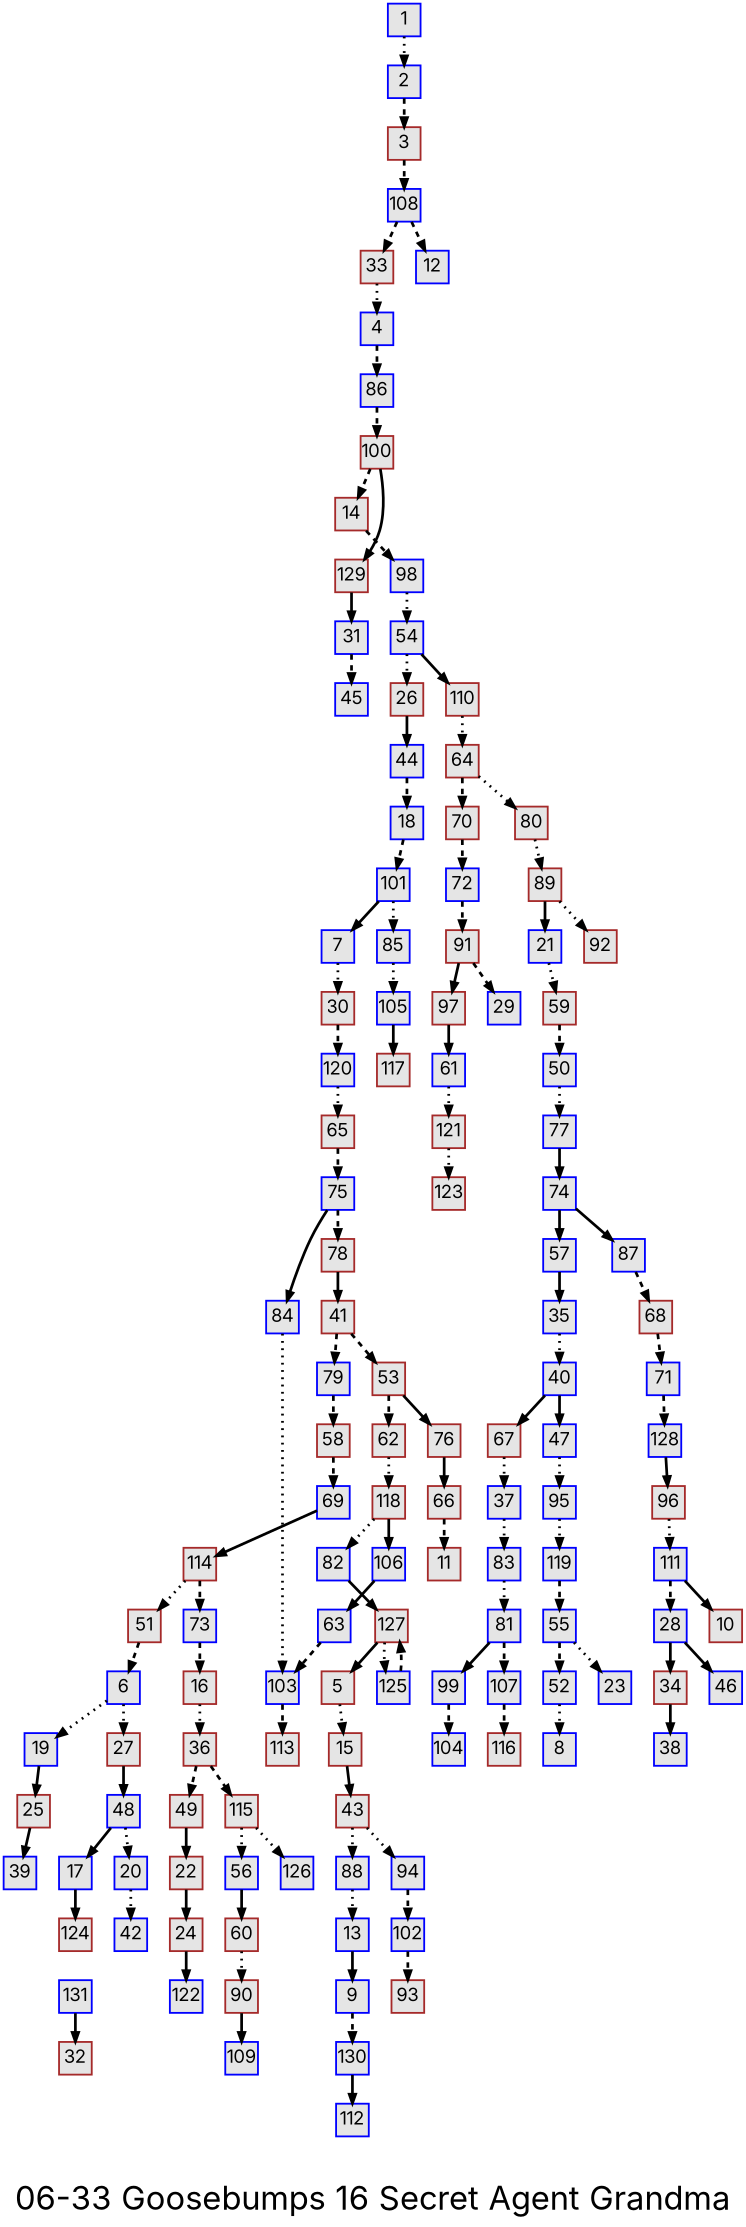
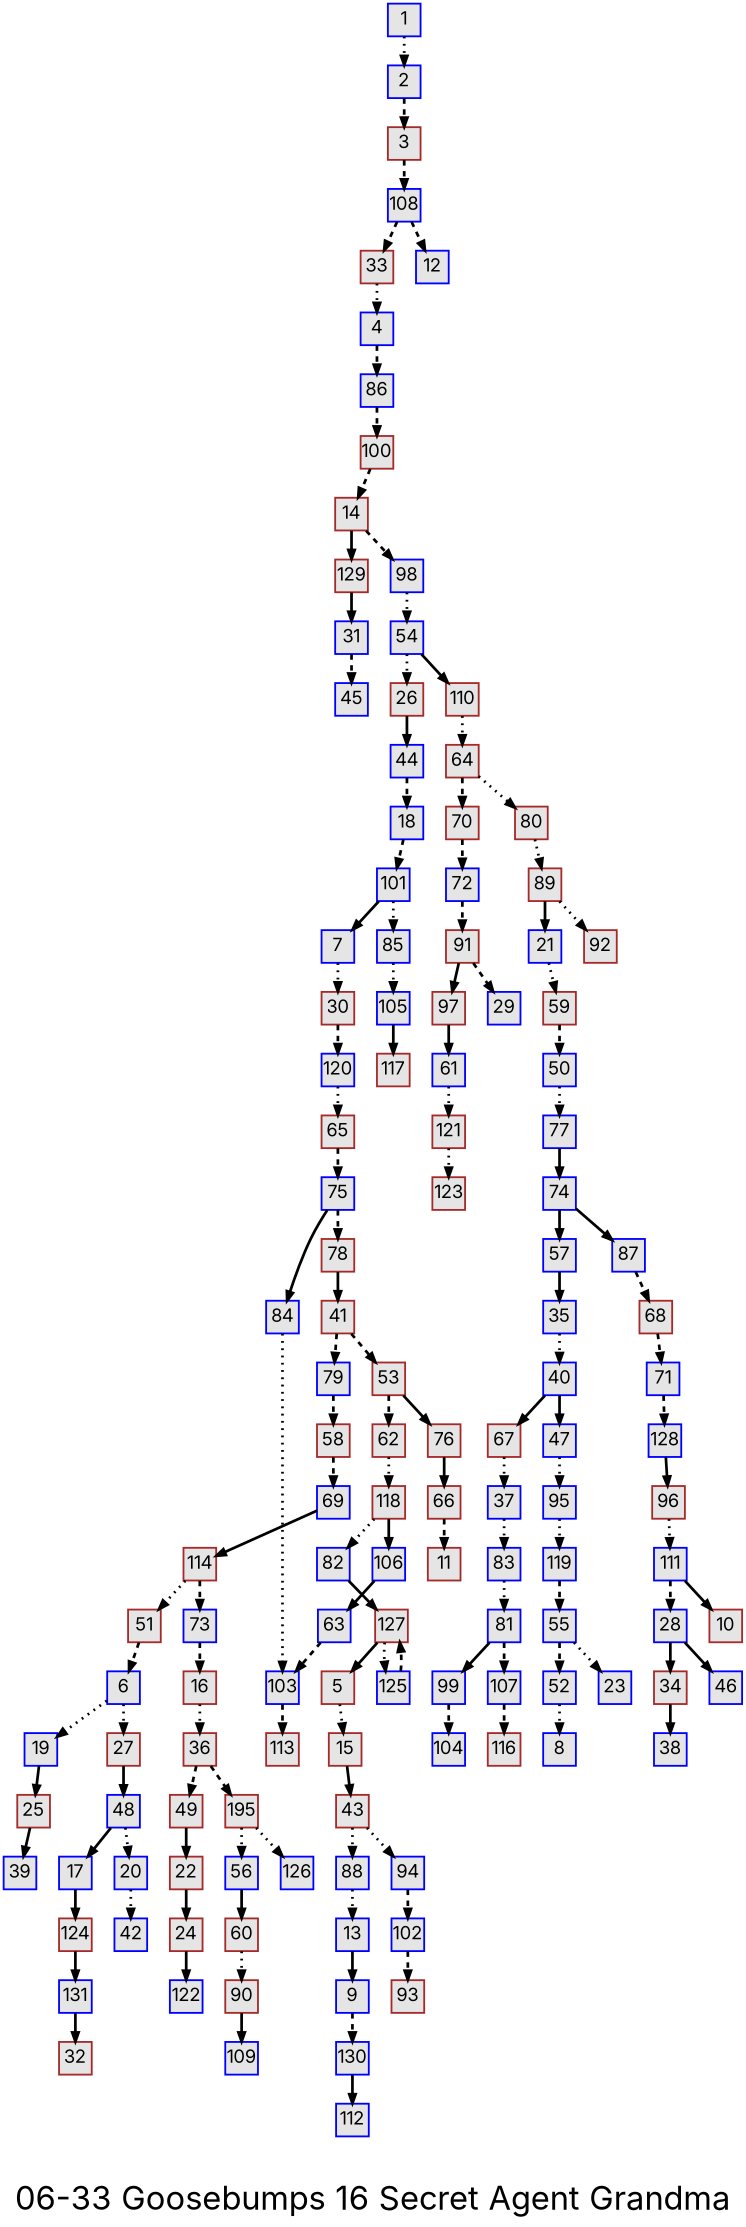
  digraph {
    fontname=Inter
    fontsize=36
    label="06-33 Goosebumps 16 Secret Agent Grandma"
    nodesep=0.35
    ordering=out
    rankdir=TB
    ranksep=0.45
    node [color=blue fillcolor=grey90 fixedsize=true fontname=Inter fontsize=20 labelfloat=true margin="0,0" penwidth=2 regular=true shape=rect style=filled]
    edge [fontname=Inter fontsize=12 labelfloat=true penwidth=3 style=dashed]
    1
    2
    3 [color=brown]
    108
    33 [color=brown]
    12
    4
    86
    100 [color=brown]
    14 [color=brown]
    129 [color=brown]
    5 [color=brown]
    15 [color=brown]
    43 [color=brown]
    88
    94
    6
    19
    27 [color=brown]
    25 [color=brown]
    48
    39
    17
    20
    30 [color=brown]
    7
    120
    65 [color=brown]
    9
    130
    112
    13
    98
    54
    26 [color=brown]
    110 [color=brown]
    102
    16 [color=brown]
    36 [color=brown]
    49 [color=brown]
-   115 [color=brown]
+   115 [color=brown label=195]
    22 [color=brown]
    56
    126
    124 [color=brown]
    131
    32 [color=brown]
    18
    101
    85
    105
    42
    59 [color=brown]
    21
    50
    77
    24 [color=brown]
    122
    44
    34 [color=brown]
    28
    46
    38
    75
    31
    45
    35
    40
    67 [color=brown]
    47
    37
    95
    60 [color=brown]
    83
    81
    99
    107
    119
    41 [color=brown]
    79
    53 [color=brown]
    58 [color=brown]
    62 [color=brown]
    76 [color=brown]
    69
    118 [color=brown]
    66 [color=brown]
    93 [color=brown]
    55
    74
    57
    87
    51 [color=brown]
    52
    8
    82
    106
    11 [color=brown]
    64 [color=brown]
    70 [color=brown]
    80 [color=brown]
    23
    90 [color=brown]
    109
    114 [color=brown]
    73
    121 [color=brown]
    61
    123 [color=brown]
    127 [color=brown]
    63
    103
    113 [color=brown]
    72
    89 [color=brown]
    91 [color=brown]
    92 [color=brown]
    84
    78 [color=brown]
    68 [color=brown]
    71
    128
    96 [color=brown]
    97 [color=brown]
    29
    111
    104
    116 [color=brown]
    125
    117 [color=brown]
    10 [color=brown]
    1 -> 2 [style=dotted]
    2 -> 3
    3 -> 108
    108 -> 33
    108 -> 12
    33 -> 4 [style=dotted]
    4 -> 86
    86 -> 100
    100 -> 14
-   100 -> 129 [style=solid]
+   14 -> 129 [style=solid]
    14 -> 98
    129 -> 31 [style=solid]
    5 -> 15 [style=dotted]
    15 -> 43 [style=solid]
    43 -> 88 [style=dotted]
    43 -> 94 [style=dotted]
    88 -> 13 [style=dotted]
    94 -> 102
    6 -> 19 [style=dotted]
    6 -> 27 [style=dotted]
    19 -> 25 [style=solid]
    27 -> 48 [style=solid]
    25 -> 39 [style=solid]
    48 -> 17 [style=solid]
    48 -> 20 [style=dotted]
    17 -> 124 [style=solid]
    20 -> 42 [style=dotted]
    30 -> 120
    7 -> 30 [style=dotted]
    120 -> 65 [style=dotted]
    65 -> 75
    9 -> 130
    130 -> 112 [style=solid]
    13 -> 9 [style=solid]
    98 -> 54 [style=dotted]
    54 -> 26 [style=dotted]
    54 -> 110 [style=solid]
    26 -> 44 [style=solid]
    110 -> 64 [style=dotted]
    102 -> 93
    16 -> 36 [style=dotted]
    36 -> 49
    36 -> 115
    49 -> 22 [style=solid]
    115 -> 56 [style=dotted]
    115 -> 126 [style=dotted]
    22 -> 24 [style=solid]
    56 -> 60 [style=solid]
+   124 -> 131 [style=solid]
    131 -> 32 [style=solid]
    18 -> 101
    101 -> 7 [style=solid]
    101 -> 85 [style=dotted]
    85 -> 105 [style=dotted]
    105 -> 117 [style=solid]
    59 -> 50
    21 -> 59 [style=dotted]
    50 -> 77 [style=dotted]
    77 -> 74 [style=solid]
    24 -> 122 [style=solid]
    44 -> 18
    34 -> 38 [style=solid]
    28 -> 34 [style=solid]
    28 -> 46 [style=solid]
    75 -> 84 [style=solid]
    75 -> 78
    31 -> 45
    35 -> 40 [style=dotted]
    40 -> 67 [style=solid]
    40 -> 47 [style=solid]
    67 -> 37 [style=dotted]
    47 -> 95 [style=dotted]
    37 -> 83 [style=dotted]
    95 -> 119 [style=dotted]
    60 -> 90 [style=dotted]
    83 -> 81 [style=dotted]
    81 -> 99 [style=solid]
    81 -> 107
    99 -> 104
    107 -> 116
    119 -> 55
    41 -> 79
    41 -> 53
    79 -> 58
    53 -> 62
    53 -> 76 [style=solid]
    58 -> 69
    62 -> 118 [style=dotted]
    76 -> 66 [style=solid]
    69 -> 114 [style=solid]
    118 -> 82 [style=dotted]
    118 -> 106 [style=solid]
    66 -> 11
    55 -> 52
    55 -> 23 [style=dotted]
    74 -> 57 [style=solid]
    74 -> 87 [style=solid]
    57 -> 35 [style=solid]
    87 -> 68
    51 -> 6
    52 -> 8 [style=dotted]
    82 -> 127 [style=solid]
    106 -> 63 [style=solid]
    64 -> 70
    64 -> 80 [style=dotted]
    70 -> 72
    80 -> 89 [style=dotted]
    90 -> 109 [style=solid]
    114 -> 51 [style=dotted]
    114 -> 73
    73 -> 16
    121 -> 123 [style=dotted]
    61 -> 121 [style=dotted]
    127 -> 5 [style=solid]
    127 -> 125 [style=dotted]
    63 -> 103
    103 -> 113
    72 -> 91
    89 -> 21 [style=solid]
    89 -> 92 [style=dotted]
    91 -> 97 [style=solid]
    91 -> 29
    84 -> 103 [style=dotted]
    78 -> 41 [style=solid]
    68 -> 71
    71 -> 128
    128 -> 96 [style=solid]
    96 -> 111 [style=dotted]
    97 -> 61 [style=solid]
    111 -> 28
    111 -> 10 [style=solid]
    125 -> 127
  }
